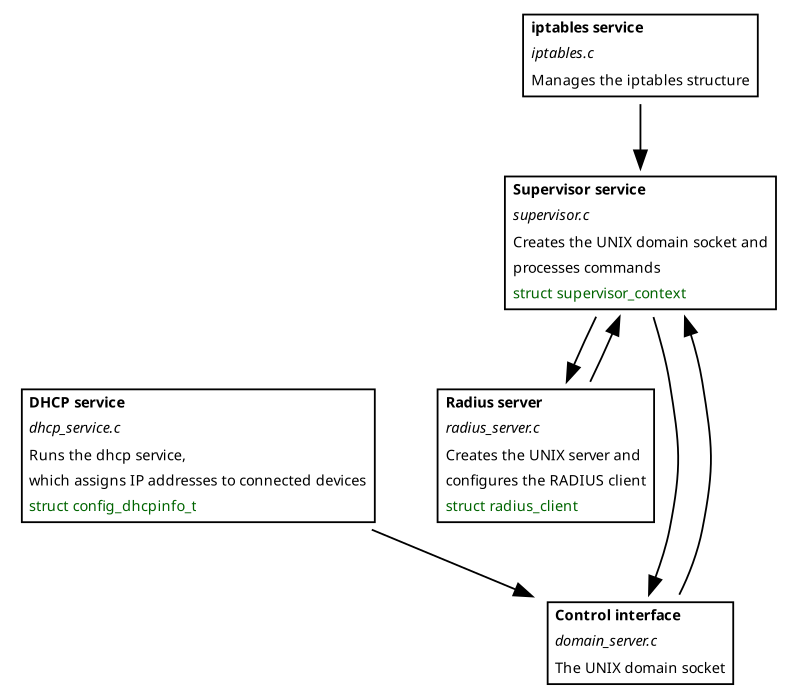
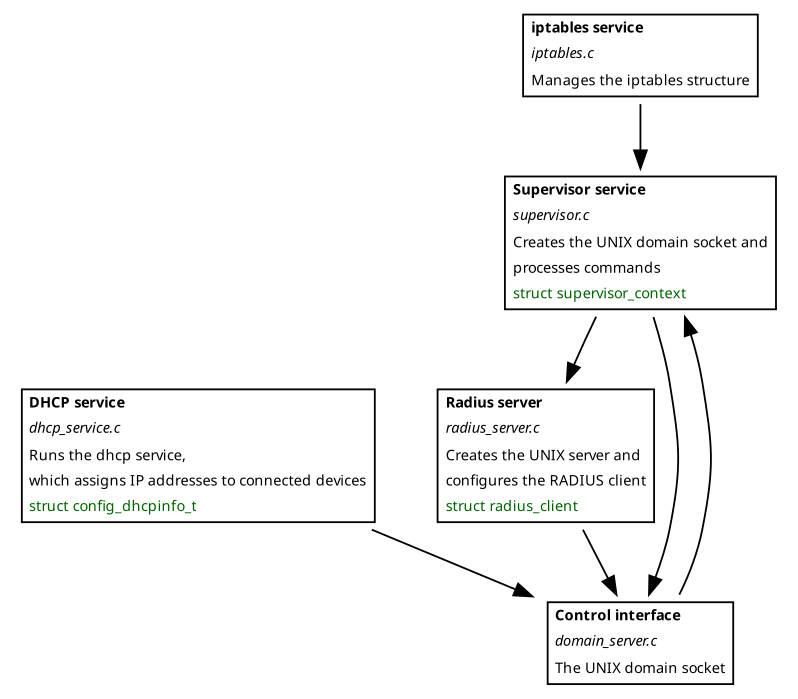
  digraph {
    node [fontname="Sans serif" fontsize=8 shape=plaintext]
    n1 [label=<    <table border="1" cellborder="0" cellspacing="1">      <tr><td align="left"><b>Supervisor service</b></td></tr>      <tr><td align="left"><i>supervisor.c</i></td></tr>      <tr><td align="left">Creates the UNIX domain socket and</td></tr>      <tr><td align="left">processes commands</td></tr>      <tr><td align="left"><font color="darkgreen">struct supervisor_context</font></td></tr>    </table>>]
    n2 [label=<    <table border="1" cellborder="0" cellspacing="1">      <tr><td align="left"><b>Radius server</b></td></tr>      <tr><td align="left"><i>radius_server.c</i></td></tr>      <tr><td align="left">Creates the UNIX server and</td></tr>      <tr><td align="left">configures the RADIUS client</td></tr>      <tr><td align="left"><font color="darkgreen">struct radius_client</font></td></tr>    </table>>]
    n3 [label=<    <table border="1" cellborder="0" cellspacing="1">      <tr><td align="left"><b>Control interface</b></td></tr>      <tr><td align="left"><i>domain_server.c</i></td></tr>      <tr><td align="left">The UNIX domain socket</td></tr>    </table>>]
    n4 [label=<    <table border="1" cellborder="0" cellspacing="1">      <tr><td align="left"><b>iptables service</b></td></tr>      <tr><td align="left"><i>iptables.c</i></td></tr>      <tr><td align="left">Manages the iptables structure</td></tr>    </table>>]
    n5 [label=<    <table border="1" cellborder="0" cellspacing="1">      <tr><td align="left"><b>DHCP service</b></td></tr>      <tr><td align="left"><i>dhcp_service.c</i></td></tr>      <tr><td align="left">Runs the dhcp service,</td></tr>      <tr><td align="left">which assigns IP addresses to connected devices</td></tr>      <tr><td align="left"><font color="darkgreen">struct config_dhcpinfo_t</font></td></tr>    </table>>]
    n1 -> n2
    n1 -> n3
-   n2 -> n1
+   n2 -> n3
    n3 -> n1
    n4 -> n1
    n5 -> n3
  }
